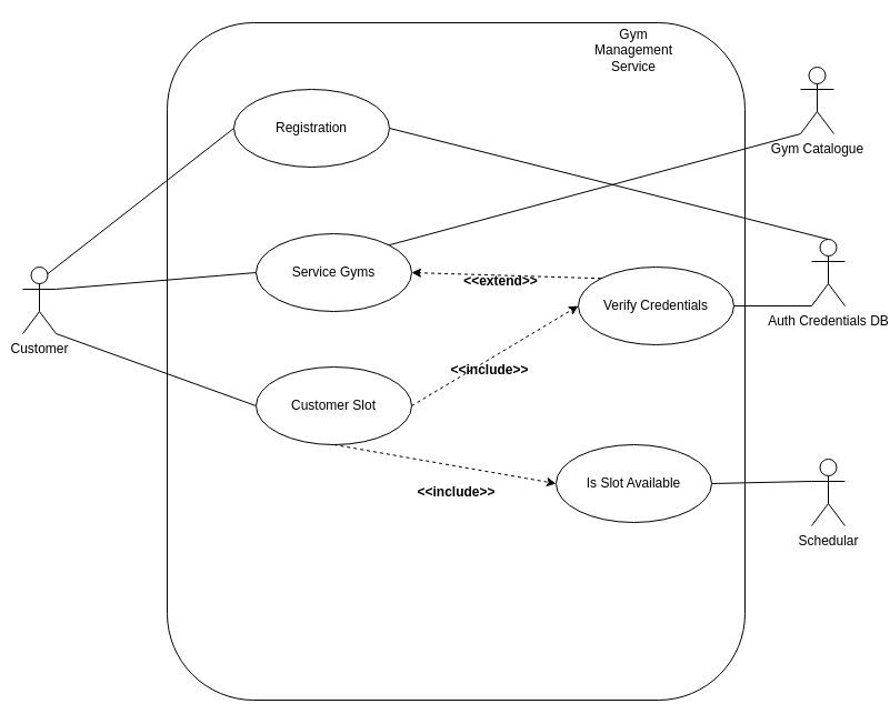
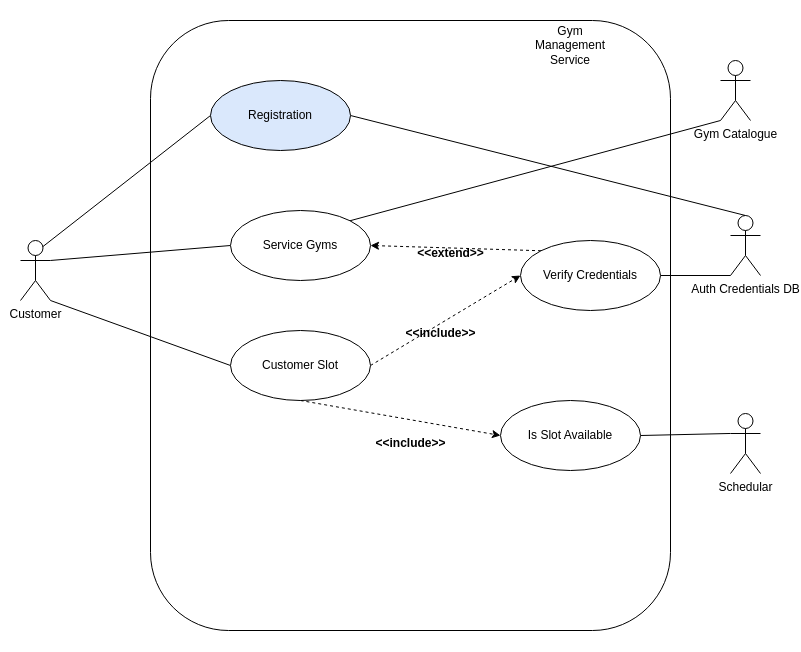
  <mxCell id="0" />
  <mxCell id="1" parent="0" />
  <mxCell id="2" value="Gym Management Service" style="text;html=1;strokeColor=none;fillColor=none;align=center;verticalAlign=middle;whiteSpace=wrap;rounded=0;movable=0;resizable=0;rotatable=0;deletable=0;editable=0;locked=1;connectable=0;" vertex="1" parent="1"><mxGeometry x="540" y="30" width="60" height="30" as="geometry" /></mxCell>
  <mxCell id="3" value="" style="rounded=1;whiteSpace=wrap;html=1;fillColor=none;movable=0;resizable=0;rotatable=0;deletable=0;editable=0;locked=1;connectable=0;" vertex="1" parent="1"><mxGeometry x="150" y="20" width="520" height="610" as="geometry" /></mxCell>
  <mxCell id="4" style="rounded=0;orthogonalLoop=1;jettySize=auto;html=1;exitX=0.75;exitY=0.1;exitDx=0;exitDy=0;exitPerimeter=0;entryX=0;entryY=0.5;entryDx=0;entryDy=0;endArrow=none;endFill=0;" edge="1" parent="1" source="7" target="16"><mxGeometry relative="1" as="geometry" /></mxCell>
  <mxCell id="5" style="rounded=0;orthogonalLoop=1;jettySize=auto;html=1;exitX=1;exitY=0.333;exitDx=0;exitDy=0;exitPerimeter=0;entryX=0;entryY=0.5;entryDx=0;entryDy=0;endArrow=none;endFill=0;" edge="1" parent="1" source="7" target="18"><mxGeometry relative="1" as="geometry" /></mxCell>
  <mxCell id="6" style="rounded=0;orthogonalLoop=1;jettySize=auto;html=1;exitX=1;exitY=1;exitDx=0;exitDy=0;exitPerimeter=0;entryX=0;entryY=0.5;entryDx=0;entryDy=0;endArrow=none;endFill=0;" edge="1" parent="1" source="7" target="20"><mxGeometry relative="1" as="geometry" /></mxCell>
  <mxCell id="7" value="Customer" style="shape=umlActor;verticalLabelPosition=bottom;verticalAlign=top;html=1;outlineConnect=0;" vertex="1" parent="1"><mxGeometry x="20" y="240" width="30" height="60" as="geometry" /></mxCell>
  <mxCell id="8" style="rounded=0;orthogonalLoop=1;jettySize=auto;html=1;exitX=0;exitY=0.333;exitDx=0;exitDy=0;exitPerimeter=0;entryX=1;entryY=0.5;entryDx=0;entryDy=0;endArrow=none;endFill=0;" edge="1" parent="1" source="9" target="14"><mxGeometry relative="1" as="geometry" /></mxCell>
  <mxCell id="9" value="Schedular" style="shape=umlActor;verticalLabelPosition=bottom;verticalAlign=top;html=1;outlineConnect=0;" vertex="1" parent="1"><mxGeometry x="730" y="413" width="30" height="60" as="geometry" /></mxCell>
  <mxCell id="10" value="Auth Credentials DB" style="shape=umlActor;verticalLabelPosition=bottom;verticalAlign=top;html=1;outlineConnect=0;" vertex="1" parent="1"><mxGeometry x="730" y="215" width="30" height="60" as="geometry" /></mxCell>
  <mxCell id="11" style="rounded=0;orthogonalLoop=1;jettySize=auto;html=1;exitX=0;exitY=0;exitDx=0;exitDy=0;entryX=1;entryY=0.5;entryDx=0;entryDy=0;dashed=1;" edge="1" parent="1" source="13" target="18"><mxGeometry relative="1" as="geometry" /></mxCell>
  <mxCell id="12" style="rounded=0;orthogonalLoop=1;jettySize=auto;html=1;exitX=1;exitY=0.5;exitDx=0;exitDy=0;entryX=0;entryY=1;entryDx=0;entryDy=0;entryPerimeter=0;endArrow=none;endFill=0;" edge="1" parent="1" source="13" target="10"><mxGeometry relative="1" as="geometry" /></mxCell>
  <mxCell id="13" value="Verify Credentials" style="ellipse;whiteSpace=wrap;html=1;" vertex="1" parent="1"><mxGeometry x="520" y="240" width="140" height="70" as="geometry" /></mxCell>
  <mxCell id="14" value="Is Slot Available" style="ellipse;whiteSpace=wrap;html=1;" vertex="1" parent="1"><mxGeometry x="500" y="400" width="140" height="70" as="geometry" /></mxCell>
  <mxCell id="15" style="rounded=0;orthogonalLoop=1;jettySize=auto;html=1;exitX=1;exitY=0.5;exitDx=0;exitDy=0;entryX=0.5;entryY=0;entryDx=0;entryDy=0;entryPerimeter=0;endArrow=none;endFill=0;" edge="1" parent="1" source="16" target="10"><mxGeometry relative="1" as="geometry" /></mxCell>
- <mxCell id="16" value="Registration" style="ellipse;whiteSpace=wrap;html=1;" vertex="1" parent="1"><mxGeometry x="210" y="80" width="140" height="70" as="geometry" /></mxCell>
+ <mxCell id="16" value="Registration" style="ellipse;whiteSpace=wrap;html=1;fillColor=#dae8fc;" vertex="1" parent="1"><mxGeometry x="210" y="80" width="140" height="70" as="geometry" /></mxCell>
  <mxCell id="17" style="rounded=0;orthogonalLoop=1;jettySize=auto;html=1;exitX=1;exitY=0;exitDx=0;exitDy=0;entryX=0;entryY=1;entryDx=0;entryDy=0;entryPerimeter=0;endArrow=none;endFill=0;" edge="1" parent="1" source="18" target="23"><mxGeometry relative="1" as="geometry" /></mxCell>
  <mxCell id="18" value="Service Gyms" style="ellipse;whiteSpace=wrap;html=1;" vertex="1" parent="1"><mxGeometry x="230" y="210" width="140" height="70" as="geometry" /></mxCell>
  <mxCell id="19" style="rounded=0;orthogonalLoop=1;jettySize=auto;html=1;exitX=1;exitY=0.5;exitDx=0;exitDy=0;entryX=0;entryY=0.5;entryDx=0;entryDy=0;dashed=1;" edge="1" parent="1" source="20" target="13"><mxGeometry relative="1" as="geometry" /></mxCell>
  <mxCell id="20" value="Customer Slot" style="ellipse;whiteSpace=wrap;html=1;" vertex="1" parent="1"><mxGeometry x="230" y="330" width="140" height="70" as="geometry" /></mxCell>
  <mxCell id="21" value="&amp;lt;&amp;lt;include&amp;gt;&amp;gt;" style="text;align=center;fontStyle=1;verticalAlign=middle;spacingLeft=3;spacingRight=3;strokeColor=none;rotatable=0;points=[[0,0.5],[1,0.5]];portConstraint=eastwest;html=1;direction=west;" vertex="1" parent="1"><mxGeometry x="400" y="320" width="80" height="26" as="geometry" /></mxCell>
  <mxCell id="22" value="&amp;lt;&amp;lt;extend&amp;gt;&amp;gt;" style="text;align=center;fontStyle=1;verticalAlign=middle;spacingLeft=3;spacingRight=3;strokeColor=none;rotatable=0;points=[[0,0.5],[1,0.5]];portConstraint=eastwest;html=1;" vertex="1" parent="1"><mxGeometry x="410" y="240" width="80" height="26" as="geometry" /></mxCell>
  <mxCell id="23" value="Gym Catalogue" style="shape=umlActor;verticalLabelPosition=bottom;verticalAlign=top;html=1;outlineConnect=0;" vertex="1" parent="1"><mxGeometry x="720" y="60" width="30" height="60" as="geometry" /></mxCell>
  <mxCell id="24" value="" style="rounded=0;orthogonalLoop=1;jettySize=auto;html=1;exitX=0.5;exitY=1;exitDx=0;exitDy=0;entryX=0;entryY=0.5;entryDx=0;entryDy=0;dashed=1;" edge="1" parent="1" source="20" target="14"><mxGeometry relative="1" as="geometry"><mxPoint x="349" y="340" as="sourcePoint" /><mxPoint x="490" y="426" as="targetPoint" /></mxGeometry></mxCell>
  <mxCell id="25" value="&amp;lt;&amp;lt;include&amp;gt;&amp;gt;" style="text;align=center;fontStyle=1;verticalAlign=middle;spacingLeft=3;spacingRight=3;strokeColor=none;rotatable=0;points=[[0,0.5],[1,0.5]];portConstraint=eastwest;html=1;direction=west;" vertex="1" parent="1"><mxGeometry x="370" y="430" width="80" height="26" as="geometry" /></mxCell>
